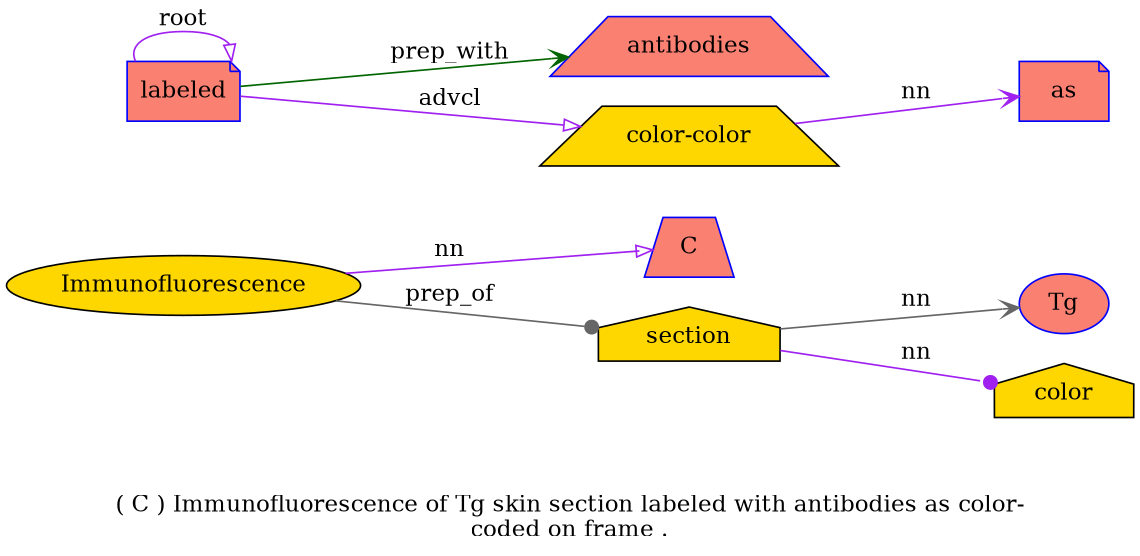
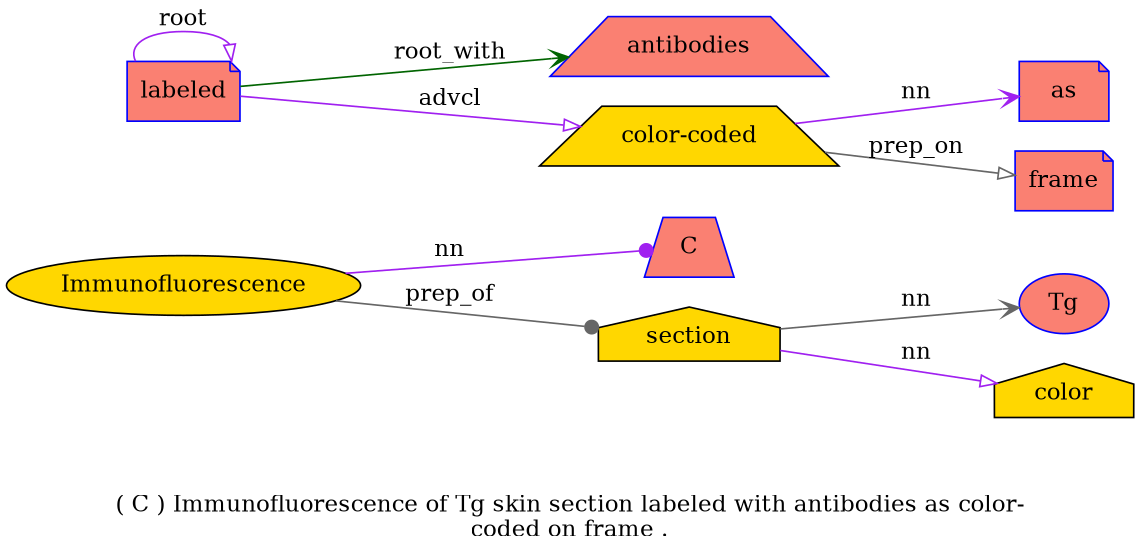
  digraph {
    label="( C ) Immunofluorescence of Tg skin section labeled with antibodies as color-\ncoded on frame ."
    rankdir=LR
    node [color=blue fillcolor=salmon shape=trapezium style=filled]
    edge [arrowhead=onormal color=purple]
    n1 [color=black fillcolor=gold label=Immunofluorescence shape=ellipse]
    n2 [label=C]
    n3 [color=black fillcolor=gold label=section shape=house]
    n4 [label=Tg shape=ellipse]
    n5 [color=black fillcolor=gold label=color shape=house]
    n6 [label=labeled shape=note]
    n7 [label=antibodies]
-   n8 [color=black fillcolor=gold label="color-color"]
+   n8 [color=black fillcolor=gold label="color-coded"]
    n9 [label=as shape=note]
-   n1 -> n2 [label=nn]
+   n10 [label=frame shape=note]
+   n1 -> n2 [arrowhead=dot label=nn]
    n1 -> n3 [arrowhead=dot color=gray40 label=prep_of]
    n3 -> n4 [arrowhead=vee color=gray40 label=nn]
-   n3 -> n5 [arrowhead=dot label=nn]
+   n3 -> n5 [label=nn]
    n6 -> n6 [label=root]
-   n6 -> n7 [arrowhead=vee color=darkgreen label=prep_with]
+   n6 -> n7 [arrowhead=vee color=darkgreen label=root_with]
    n6 -> n8 [label=advcl]
    n8 -> n9 [arrowhead=vee label=nn]
+   n8 -> n10 [color=gray40 label=prep_on]
  }
